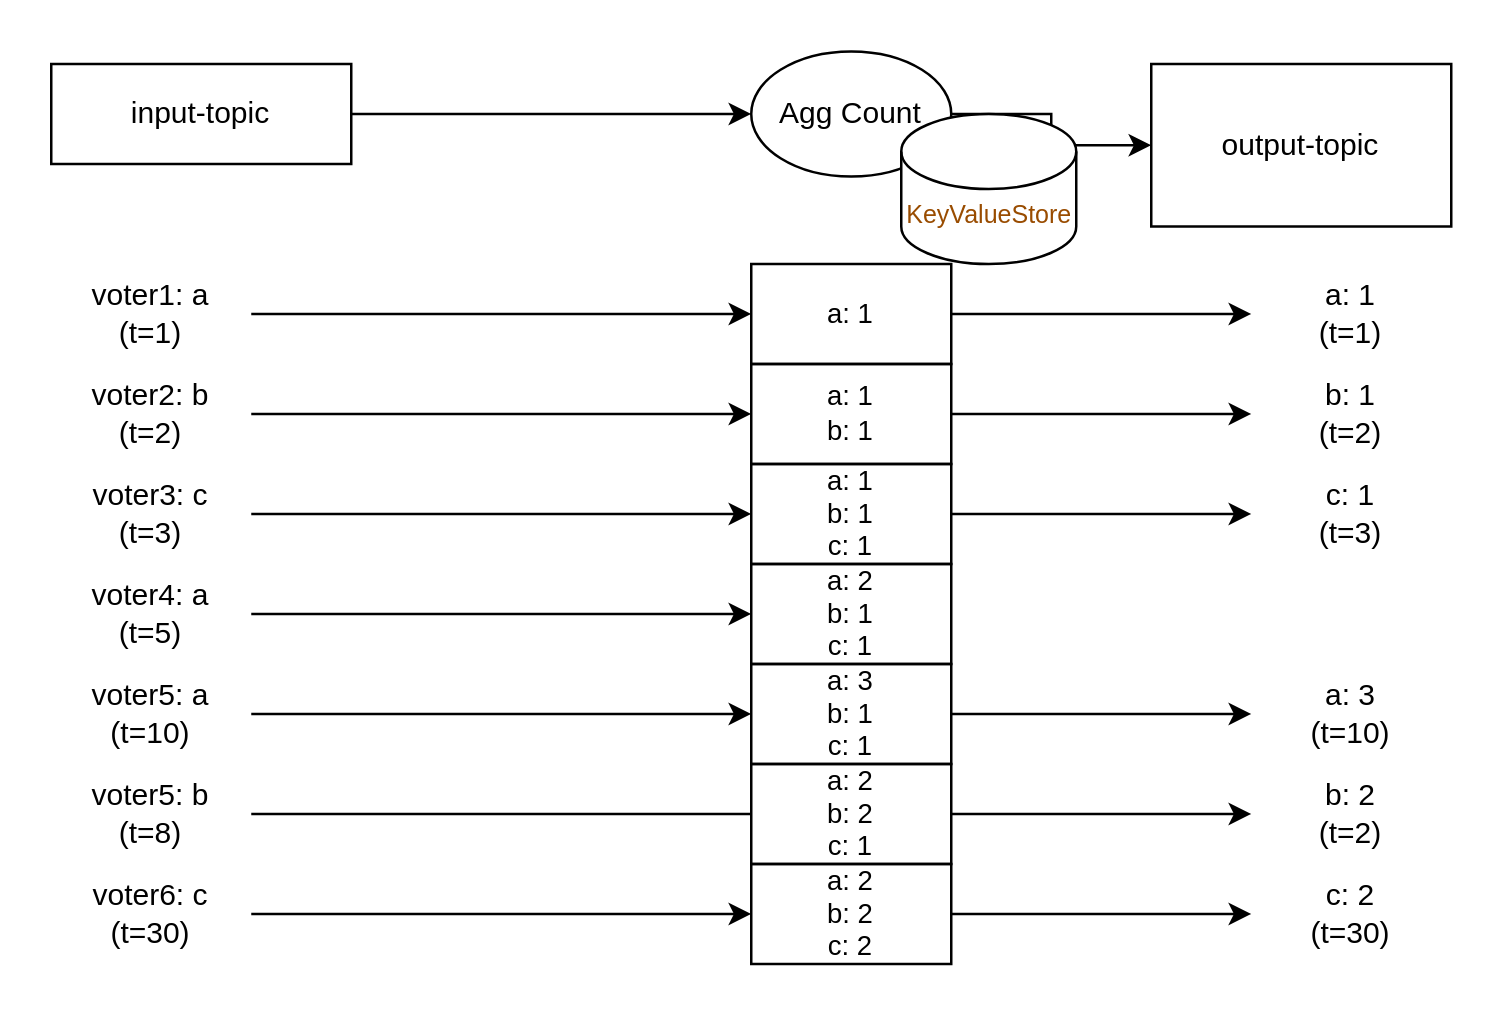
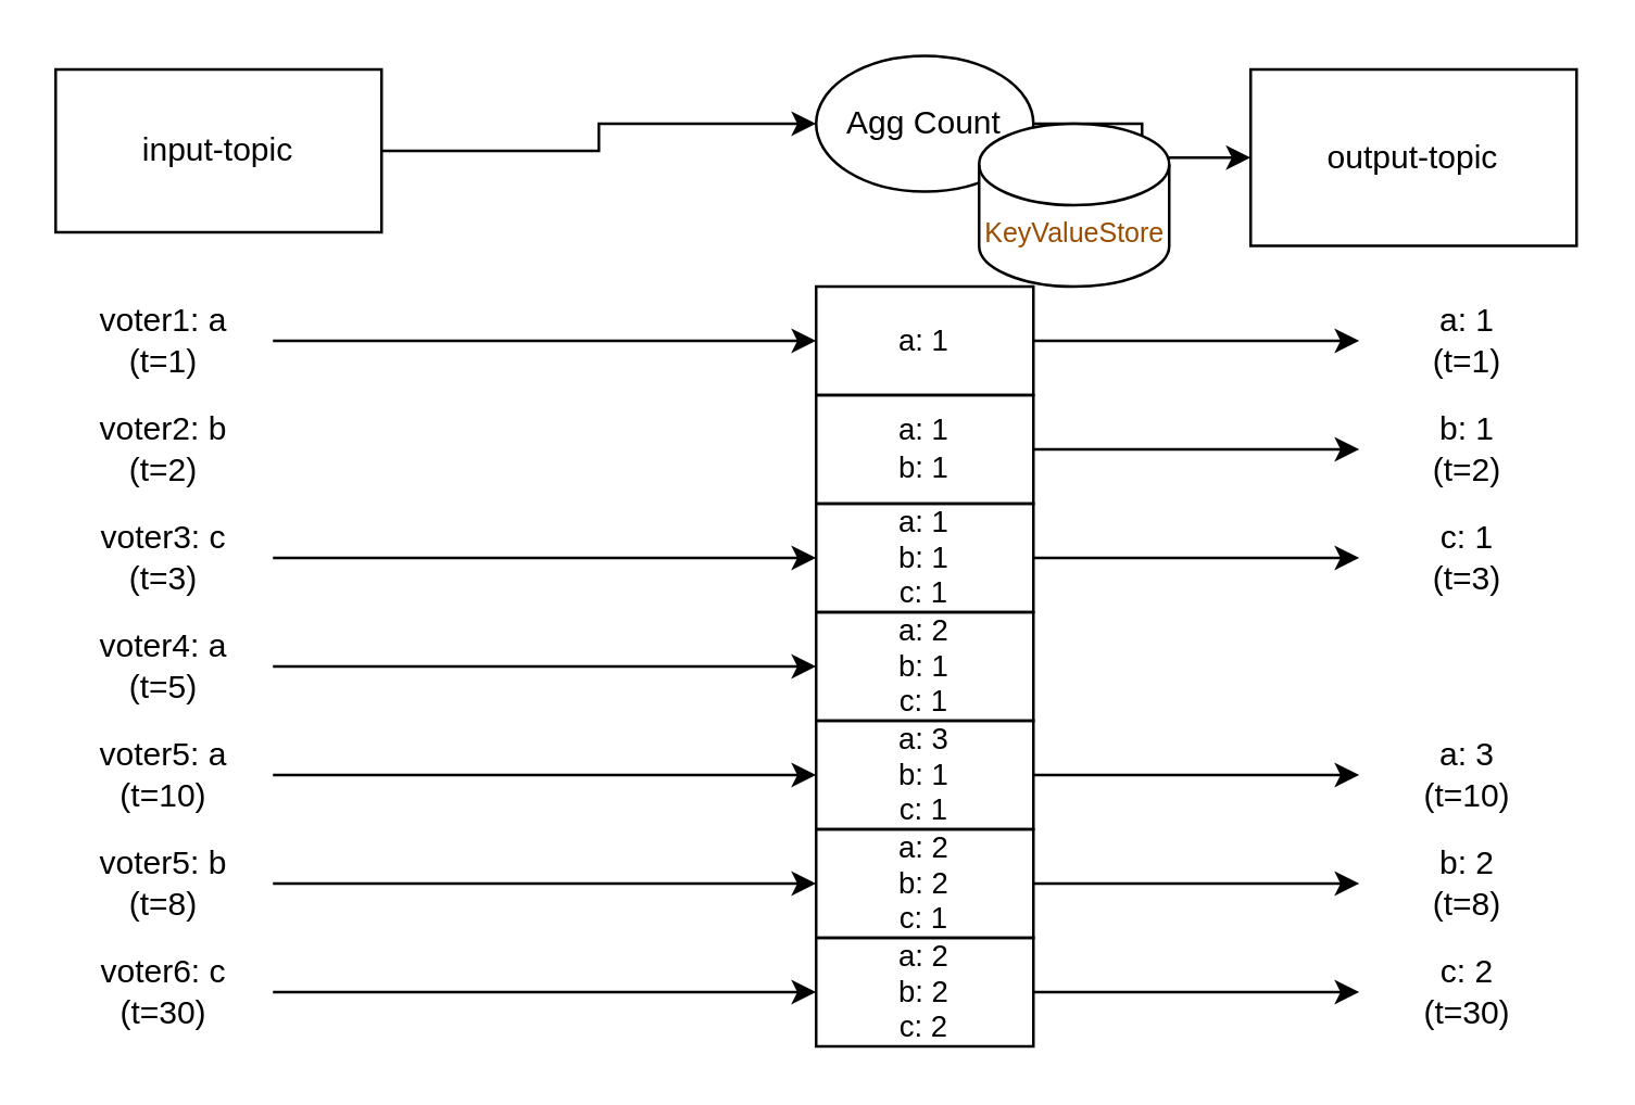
  <mxCell id="0" />
  <mxCell id="1" parent="0" />
  <mxCell id="2" style="edgeStyle=orthogonalEdgeStyle;rounded=0;orthogonalLoop=1;jettySize=auto;html=1;entryX=0;entryY=0.5;entryDx=0;entryDy=0;strokeColor=#000000;fontColor=#000000;" parent="1" source="3" target="5" edge="1"><mxGeometry relative="1" as="geometry" /></mxCell>
- <mxCell id="3" value="&lt;div&gt;&lt;font&gt;input-topic&lt;/font&gt;&lt;/div&gt;" style="rounded=0;whiteSpace=wrap;html=1;strokeColor=#000000;fontColor=#000000;" parent="1" vertex="1"><mxGeometry x="20" y="25" width="120" height="40" as="geometry" /></mxCell>
+ <mxCell id="3" value="&lt;div&gt;&lt;font&gt;input-topic&lt;/font&gt;&lt;/div&gt;" style="rounded=0;whiteSpace=wrap;html=1;strokeColor=#000000;fontColor=#000000;" parent="1" vertex="1"><mxGeometry x="20" y="25" width="120" height="60" as="geometry" /></mxCell>
  <mxCell id="4" style="edgeStyle=orthogonalEdgeStyle;rounded=0;orthogonalLoop=1;jettySize=auto;html=1;entryX=0;entryY=0.5;entryDx=0;entryDy=0;strokeColor=#000000;fontColor=#000000;" parent="1" source="5" target="6" edge="1"><mxGeometry relative="1" as="geometry" /></mxCell>
  <mxCell id="5" value="&lt;font&gt;Agg Count&lt;/font&gt;" style="ellipse;whiteSpace=wrap;html=1;strokeColor=#000000;fontColor=#000000;" parent="1" vertex="1"><mxGeometry x="300" y="20" width="80" height="50" as="geometry" /></mxCell>
  <mxCell id="6" value="&lt;font&gt;output-topic&lt;/font&gt;" style="rounded=0;whiteSpace=wrap;html=1;strokeColor=#000000;fontColor=#000000;" parent="1" vertex="1"><mxGeometry x="460" y="25" width="120" height="65" as="geometry" /></mxCell>
  <mxCell id="7" style="edgeStyle=orthogonalEdgeStyle;rounded=0;orthogonalLoop=1;jettySize=auto;html=1;entryX=0;entryY=0.5;entryDx=0;entryDy=0;" parent="1" source="8" target="23" edge="1"><mxGeometry relative="1" as="geometry" /></mxCell>
  <mxCell id="8" value="voter1: a&lt;div&gt;(t=1)&lt;/div&gt;" style="text;html=1;align=center;verticalAlign=middle;whiteSpace=wrap;rounded=0;fontColor=#000000;" parent="1" vertex="1"><mxGeometry x="20" y="110" width="80" height="30" as="geometry" /></mxCell>
- <mxCell id="9" style="edgeStyle=orthogonalEdgeStyle;rounded=0;orthogonalLoop=1;jettySize=auto;html=1;entryX=0;entryY=0.5;entryDx=0;entryDy=0;" parent="1" source="10" target="25" edge="1"><mxGeometry relative="1" as="geometry" /></mxCell>
  <mxCell id="10" value="voter2: b&lt;div&gt;(t=2)&lt;/div&gt;" style="text;html=1;align=center;verticalAlign=middle;whiteSpace=wrap;rounded=0;fontColor=#000000;" parent="1" vertex="1"><mxGeometry x="20" y="150" width="80" height="30" as="geometry" /></mxCell>
  <mxCell id="11" style="edgeStyle=orthogonalEdgeStyle;rounded=0;orthogonalLoop=1;jettySize=auto;html=1;entryX=0;entryY=0.5;entryDx=0;entryDy=0;" parent="1" source="12" target="27" edge="1"><mxGeometry relative="1" as="geometry" /></mxCell>
  <mxCell id="12" value="voter3: c&lt;div&gt;(t=3)&lt;/div&gt;" style="text;html=1;align=center;verticalAlign=middle;whiteSpace=wrap;rounded=0;fontColor=#000000;" parent="1" vertex="1"><mxGeometry x="20" y="190" width="80" height="30" as="geometry" /></mxCell>
  <mxCell id="13" value="" style="shape=cylinder3;whiteSpace=wrap;html=1;boundedLbl=1;backgroundOutline=1;size=15;strokeColor=#000000;fontColor=#000000;" parent="1" vertex="1"><mxGeometry x="360" y="45" width="70" height="60" as="geometry" /></mxCell>
  <mxCell id="14" style="edgeStyle=orthogonalEdgeStyle;rounded=0;orthogonalLoop=1;jettySize=auto;html=1;entryX=0;entryY=0.5;entryDx=0;entryDy=0;" parent="1" source="15" target="28" edge="1"><mxGeometry relative="1" as="geometry" /></mxCell>
  <mxCell id="15" value="voter4: a&lt;div&gt;(t=5)&lt;/div&gt;" style="text;html=1;align=center;verticalAlign=middle;whiteSpace=wrap;rounded=0;fontColor=#000000;" parent="1" vertex="1"><mxGeometry x="20" y="230" width="80" height="30" as="geometry" /></mxCell>
  <mxCell id="16" style="edgeStyle=orthogonalEdgeStyle;rounded=0;orthogonalLoop=1;jettySize=auto;html=1;entryX=0;entryY=0.5;entryDx=0;entryDy=0;" parent="1" source="17" target="30" edge="1"><mxGeometry relative="1" as="geometry" /></mxCell>
  <mxCell id="17" value="voter5: a&lt;div&gt;(t=10)&lt;/div&gt;" style="text;html=1;align=center;verticalAlign=middle;whiteSpace=wrap;rounded=0;fontColor=#000000;" parent="1" vertex="1"><mxGeometry x="20" y="270" width="80" height="30" as="geometry" /></mxCell>
- <mxCell id="18" style="edgeStyle=orthogonalEdgeStyle;rounded=0;orthogonalLoop=1;jettySize=auto;html=1;entryX=0;entryY=0.5;entryDx=0;entryDy=0;endArrow=none;" parent="1" source="19" target="32" edge="1"><mxGeometry relative="1" as="geometry" /></mxCell>
+ <mxCell id="18" style="edgeStyle=orthogonalEdgeStyle;rounded=0;orthogonalLoop=1;jettySize=auto;html=1;entryX=0;entryY=0.5;entryDx=0;entryDy=0;" parent="1" source="19" target="32" edge="1"><mxGeometry relative="1" as="geometry" /></mxCell>
  <mxCell id="19" value="voter5: b&lt;div&gt;(t=8)&lt;/div&gt;" style="text;html=1;align=center;verticalAlign=middle;whiteSpace=wrap;rounded=0;fontColor=#000000;" parent="1" vertex="1"><mxGeometry x="20" y="310" width="80" height="30" as="geometry" /></mxCell>
  <mxCell id="20" style="edgeStyle=orthogonalEdgeStyle;rounded=0;orthogonalLoop=1;jettySize=auto;html=1;entryX=0;entryY=0.5;entryDx=0;entryDy=0;" parent="1" source="21" target="34" edge="1"><mxGeometry relative="1" as="geometry" /></mxCell>
  <mxCell id="21" value="voter6: c&lt;div&gt;(t=30)&lt;/div&gt;" style="text;html=1;align=center;verticalAlign=middle;whiteSpace=wrap;rounded=0;fontColor=#000000;" parent="1" vertex="1"><mxGeometry x="20" y="350" width="80" height="30" as="geometry" /></mxCell>
  <mxCell id="22" style="edgeStyle=orthogonalEdgeStyle;rounded=0;orthogonalLoop=1;jettySize=auto;html=1;entryX=0;entryY=0.5;entryDx=0;entryDy=0;" parent="1" source="23" target="35" edge="1"><mxGeometry relative="1" as="geometry" /></mxCell>
  <mxCell id="23" value="a: 1" style="text;html=1;align=center;verticalAlign=middle;whiteSpace=wrap;rounded=0;fontColor=#000000;strokeColor=default;fontSize=11;" parent="1" vertex="1"><mxGeometry x="300" y="105" width="80" height="40" as="geometry" /></mxCell>
  <mxCell id="24" style="edgeStyle=orthogonalEdgeStyle;rounded=0;orthogonalLoop=1;jettySize=auto;html=1;entryX=0;entryY=0.5;entryDx=0;entryDy=0;" parent="1" source="25" target="36" edge="1"><mxGeometry relative="1" as="geometry" /></mxCell>
  <mxCell id="25" value="a: 1&lt;div style=&quot;font-size: 11px;&quot;&gt;b: 1&lt;/div&gt;" style="text;html=1;align=center;verticalAlign=middle;whiteSpace=wrap;rounded=0;fontColor=#000000;fillColor=none;strokeColor=default;fontSize=11;" parent="1" vertex="1"><mxGeometry x="300" y="145" width="80" height="40" as="geometry" /></mxCell>
  <mxCell id="26" style="edgeStyle=orthogonalEdgeStyle;rounded=0;orthogonalLoop=1;jettySize=auto;html=1;entryX=0;entryY=0.5;entryDx=0;entryDy=0;" parent="1" source="27" target="37" edge="1"><mxGeometry relative="1" as="geometry" /></mxCell>
  <mxCell id="27" value="a: 1&lt;div style=&quot;font-size: 11px;&quot;&gt;b: 1&lt;/div&gt;&lt;div style=&quot;font-size: 11px;&quot;&gt;c: 1&lt;/div&gt;" style="text;html=1;align=center;verticalAlign=middle;whiteSpace=wrap;rounded=0;fontColor=#000000;strokeColor=default;fontSize=11;" parent="1" vertex="1"><mxGeometry x="300" y="185" width="80" height="40" as="geometry" /></mxCell>
  <mxCell id="28" value="a: 2&lt;div style=&quot;font-size: 11px;&quot;&gt;b: 1&lt;/div&gt;&lt;div style=&quot;font-size: 11px;&quot;&gt;c: 1&lt;/div&gt;" style="text;html=1;align=center;verticalAlign=middle;whiteSpace=wrap;rounded=0;fontColor=#000000;strokeColor=default;fontSize=11;" parent="1" vertex="1"><mxGeometry x="300" y="225" width="80" height="40" as="geometry" /></mxCell>
  <mxCell id="29" style="edgeStyle=orthogonalEdgeStyle;rounded=0;orthogonalLoop=1;jettySize=auto;html=1;entryX=0;entryY=0.5;entryDx=0;entryDy=0;" parent="1" source="30" target="38" edge="1"><mxGeometry relative="1" as="geometry" /></mxCell>
  <mxCell id="30" value="a: 3&lt;div style=&quot;font-size: 11px;&quot;&gt;b: 1&lt;/div&gt;&lt;div style=&quot;font-size: 11px;&quot;&gt;c: 1&lt;/div&gt;" style="text;html=1;align=center;verticalAlign=middle;whiteSpace=wrap;rounded=0;fontColor=#000000;strokeColor=default;fontSize=11;" parent="1" vertex="1"><mxGeometry x="300" y="265" width="80" height="40" as="geometry" /></mxCell>
  <mxCell id="31" style="edgeStyle=orthogonalEdgeStyle;rounded=0;orthogonalLoop=1;jettySize=auto;html=1;" parent="1" source="32" target="39" edge="1"><mxGeometry relative="1" as="geometry" /></mxCell>
  <mxCell id="32" value="a: 2&lt;div style=&quot;font-size: 11px;&quot;&gt;b: 2&lt;/div&gt;&lt;div style=&quot;font-size: 11px;&quot;&gt;c: 1&lt;/div&gt;" style="text;html=1;align=center;verticalAlign=middle;whiteSpace=wrap;rounded=0;fontColor=#000000;strokeColor=default;fontSize=11;" parent="1" vertex="1"><mxGeometry x="300" y="305" width="80" height="40" as="geometry" /></mxCell>
  <mxCell id="33" style="edgeStyle=orthogonalEdgeStyle;rounded=0;orthogonalLoop=1;jettySize=auto;html=1;entryX=0;entryY=0.5;entryDx=0;entryDy=0;" parent="1" source="34" target="40" edge="1"><mxGeometry relative="1" as="geometry" /></mxCell>
  <mxCell id="34" value="a: 2&lt;div style=&quot;font-size: 11px;&quot;&gt;b: 2&lt;/div&gt;&lt;div style=&quot;font-size: 11px;&quot;&gt;c: 2&lt;/div&gt;" style="text;html=1;align=center;verticalAlign=middle;whiteSpace=wrap;rounded=0;fontColor=#000000;strokeColor=default;fontSize=11;" parent="1" vertex="1"><mxGeometry x="300" y="345" width="80" height="40" as="geometry" /></mxCell>
  <mxCell id="35" value="a: 1&lt;div&gt;(t=1)&lt;/div&gt;" style="text;html=1;align=center;verticalAlign=middle;whiteSpace=wrap;rounded=0;fontColor=#000000;" parent="1" vertex="1"><mxGeometry x="500" y="110" width="80" height="30" as="geometry" /></mxCell>
  <mxCell id="36" value="b: 1&lt;div&gt;(t=2)&lt;/div&gt;" style="text;html=1;align=center;verticalAlign=middle;whiteSpace=wrap;rounded=0;fontColor=#000000;" parent="1" vertex="1"><mxGeometry x="500" y="150" width="80" height="30" as="geometry" /></mxCell>
  <mxCell id="37" value="c: 1&lt;div&gt;(t=3)&lt;/div&gt;" style="text;html=1;align=center;verticalAlign=middle;whiteSpace=wrap;rounded=0;fontColor=#000000;" parent="1" vertex="1"><mxGeometry x="500" y="190" width="80" height="30" as="geometry" /></mxCell>
  <mxCell id="38" value="a: 3&lt;div&gt;(t=10)&lt;/div&gt;" style="text;html=1;align=center;verticalAlign=middle;whiteSpace=wrap;rounded=0;fontColor=#000000;" parent="1" vertex="1"><mxGeometry x="500" y="270" width="80" height="30" as="geometry" /></mxCell>
- <mxCell id="39" value="b: 2&lt;div&gt;(t=2)&lt;/div&gt;" style="text;html=1;align=center;verticalAlign=middle;whiteSpace=wrap;rounded=0;fontColor=#000000;" parent="1" vertex="1"><mxGeometry x="500" y="310" width="80" height="30" as="geometry" /></mxCell>
+ <mxCell id="39" value="b: 2&lt;div&gt;(t=8)&lt;/div&gt;" style="text;html=1;align=center;verticalAlign=middle;whiteSpace=wrap;rounded=0;fontColor=#000000;" parent="1" vertex="1"><mxGeometry x="500" y="310" width="80" height="30" as="geometry" /></mxCell>
  <mxCell id="40" value="c: 2&lt;div&gt;(t=30)&lt;/div&gt;" style="text;html=1;align=center;verticalAlign=middle;whiteSpace=wrap;rounded=0;fontColor=#000000;" parent="1" vertex="1"><mxGeometry x="500" y="350" width="80" height="30" as="geometry" /></mxCell>
  <mxCell id="41" value="KeyValueStore" style="text;html=1;align=center;verticalAlign=middle;whiteSpace=wrap;rounded=0;fontColor=#994C00;fontSize=10;" parent="1" vertex="1"><mxGeometry x="362.5" y="70" width="65" height="30" as="geometry" /></mxCell>
